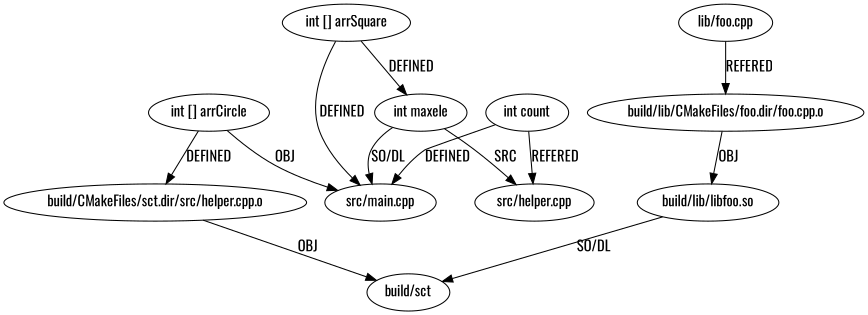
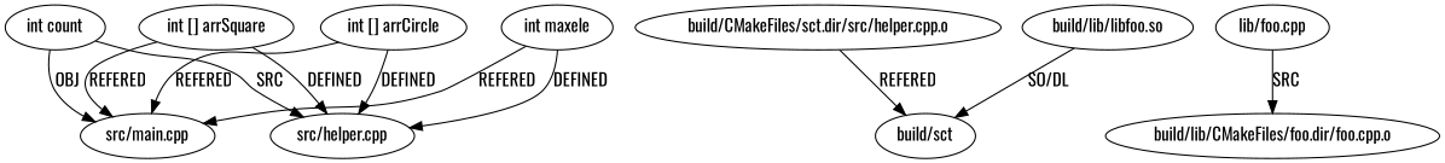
  digraph {
    fontname=Oswald
    node [fontname=Oswald]
    edge [fontname=Oswald]
    "int [] arrCircle"
    "src/main.cpp"
    "src/helper.cpp"
    "int [] arrSquare"
    "build/CMakeFiles/sct.dir/src/helper.cpp.o"
    "build/sct"
    "build/lib/libfoo.so"
    "int count"
    "build/lib/CMakeFiles/foo.dir/foo.cpp.o"
    "int maxele"
    "lib/foo.cpp"
-   "int [] arrCircle" -> "src/main.cpp" [label=OBJ]
-   "int [] arrCircle" -> "build/CMakeFiles/sct.dir/src/helper.cpp.o" [label=DEFINED]
-   "int [] arrSquare" -> "src/main.cpp" [label=DEFINED]
-   "int [] arrSquare" -> "int maxele" [label=DEFINED]
-   "build/CMakeFiles/sct.dir/src/helper.cpp.o" -> "build/sct" [label=OBJ]
+   "int [] arrCircle" -> "src/main.cpp" [label=REFERED]
+   "int [] arrCircle" -> "src/helper.cpp" [label=DEFINED]
+   "int [] arrSquare" -> "src/main.cpp" [label=REFERED]
+   "int [] arrSquare" -> "src/helper.cpp" [label=DEFINED]
+   "build/CMakeFiles/sct.dir/src/helper.cpp.o" -> "build/sct" [label=REFERED]
    "build/lib/libfoo.so" -> "build/sct" [label="SO/DL"]
-   "int count" -> "src/main.cpp" [label=DEFINED]
-   "int count" -> "src/helper.cpp" [label=REFERED]
-   "build/lib/CMakeFiles/foo.dir/foo.cpp.o" -> "build/lib/libfoo.so" [label=OBJ]
-   "int maxele" -> "src/main.cpp" [label="SO/DL"]
-   "int maxele" -> "src/helper.cpp" [label=SRC]
-   "lib/foo.cpp" -> "build/lib/CMakeFiles/foo.dir/foo.cpp.o" [label=REFERED]
+   "int count" -> "src/main.cpp" [label=OBJ]
+   "int count" -> "src/helper.cpp" [label=SRC]
+   "int maxele" -> "src/main.cpp" [label=REFERED]
+   "int maxele" -> "src/helper.cpp" [label=DEFINED]
+   "lib/foo.cpp" -> "build/lib/CMakeFiles/foo.dir/foo.cpp.o" [label=SRC]
  }
